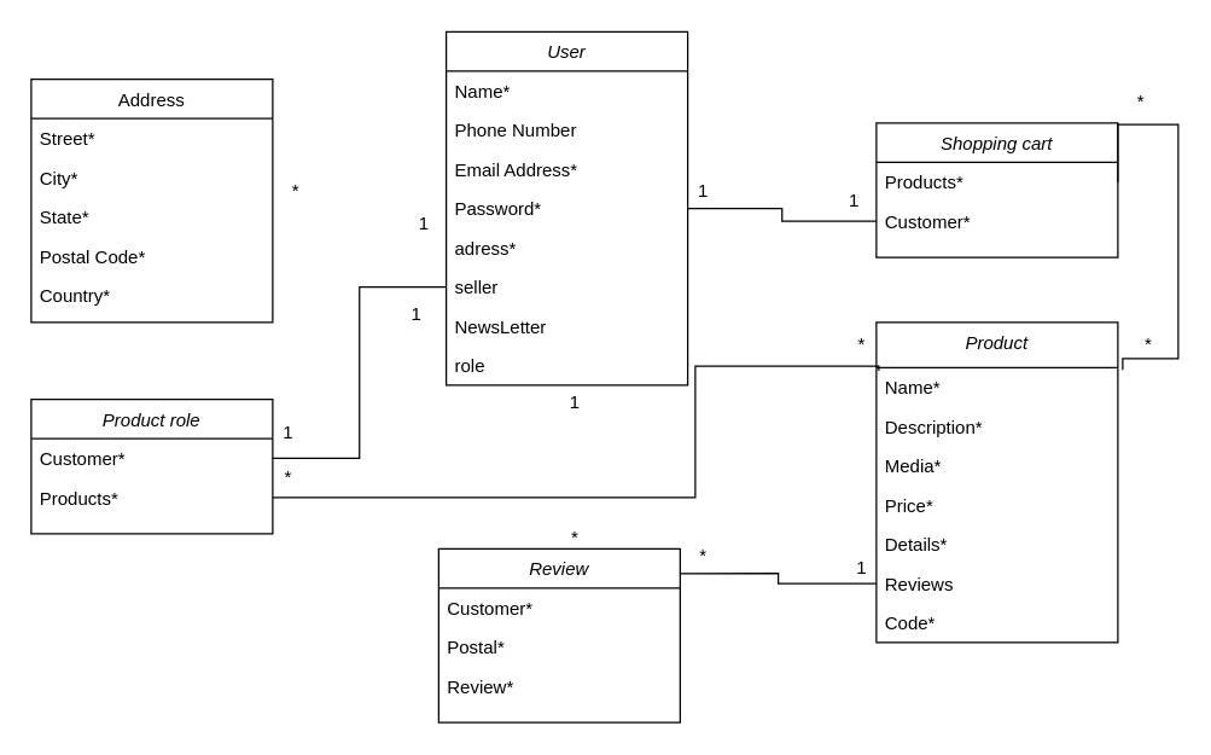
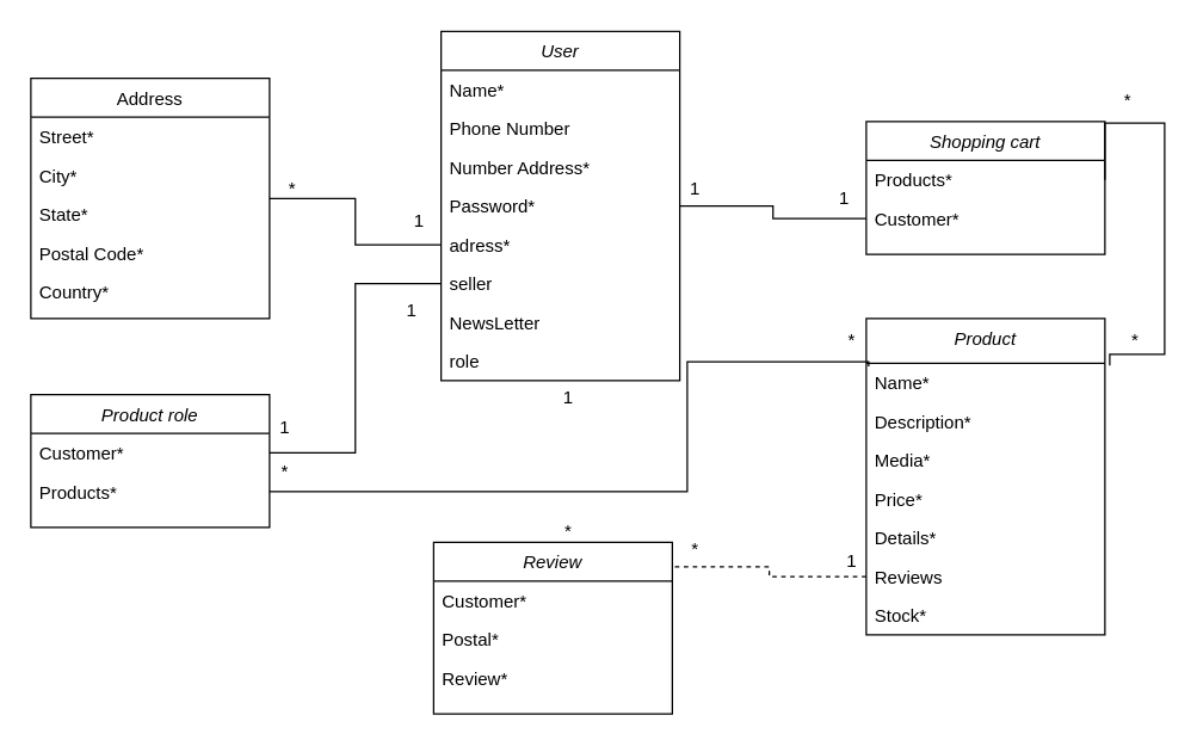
  <mxCell id="0" />
  <mxCell id="1" parent="0" />
  <mxCell id="2" style="edgeStyle=orthogonalEdgeStyle;rounded=0;orthogonalLoop=1;jettySize=auto;html=1;entryX=0;entryY=0.5;entryDx=0;entryDy=0;endArrow=none;endFill=0;" parent="1" source="3" target="14" edge="1"><mxGeometry relative="1" as="geometry" /></mxCell>
  <mxCell id="3" value="User" style="swimlane;fontStyle=2;align=center;verticalAlign=top;childLayout=stackLayout;horizontal=1;startSize=26;horizontalStack=0;resizeParent=1;resizeLast=0;collapsible=1;marginBottom=0;rounded=0;shadow=0;strokeWidth=1;" parent="1" vertex="1"><mxGeometry x="295" y="20.5" width="160" height="234" as="geometry"><mxRectangle x="230" y="140" width="160" height="26" as="alternateBounds" /></mxGeometry></mxCell>
  <mxCell id="4" value="Name*" style="text;align=left;verticalAlign=top;spacingLeft=4;spacingRight=4;overflow=hidden;rotatable=0;points=[[0,0.5],[1,0.5]];portConstraint=eastwest;" parent="3" vertex="1"><mxGeometry y="26" width="160" height="26" as="geometry" /></mxCell>
  <mxCell id="5" value="Phone Number" style="text;align=left;verticalAlign=top;spacingLeft=4;spacingRight=4;overflow=hidden;rotatable=0;points=[[0,0.5],[1,0.5]];portConstraint=eastwest;rounded=0;shadow=0;html=0;" parent="3" vertex="1"><mxGeometry y="52" width="160" height="26" as="geometry" /></mxCell>
- <mxCell id="6" value="Email Address*" style="text;align=left;verticalAlign=top;spacingLeft=4;spacingRight=4;overflow=hidden;rotatable=0;points=[[0,0.5],[1,0.5]];portConstraint=eastwest;rounded=0;shadow=0;html=0;" parent="3" vertex="1"><mxGeometry y="78" width="160" height="26" as="geometry" /></mxCell>
+ <mxCell id="6" value="Number Address*" style="text;align=left;verticalAlign=top;spacingLeft=4;spacingRight=4;overflow=hidden;rotatable=0;points=[[0,0.5],[1,0.5]];portConstraint=eastwest;rounded=0;shadow=0;html=0;" parent="3" vertex="1"><mxGeometry y="78" width="160" height="26" as="geometry" /></mxCell>
  <mxCell id="7" value="Password*" style="text;align=left;verticalAlign=top;spacingLeft=4;spacingRight=4;overflow=hidden;rotatable=0;points=[[0,0.5],[1,0.5]];portConstraint=eastwest;rounded=0;shadow=0;html=0;" parent="3" vertex="1"><mxGeometry y="104" width="160" height="26" as="geometry" /></mxCell>
  <mxCell id="8" value="adress*" style="text;align=left;verticalAlign=top;spacingLeft=4;spacingRight=4;overflow=hidden;rotatable=0;points=[[0,0.5],[1,0.5]];portConstraint=eastwest;rounded=0;shadow=0;html=0;" parent="3" vertex="1"><mxGeometry y="130" width="160" height="26" as="geometry" /></mxCell>
  <mxCell id="9" value="seller" style="text;align=left;verticalAlign=top;spacingLeft=4;spacingRight=4;overflow=hidden;rotatable=0;points=[[0,0.5],[1,0.5]];portConstraint=eastwest;rounded=0;shadow=0;html=0;" parent="3" vertex="1"><mxGeometry y="156" width="160" height="26" as="geometry" /></mxCell>
  <mxCell id="10" value="NewsLetter" style="text;align=left;verticalAlign=top;spacingLeft=4;spacingRight=4;overflow=hidden;rotatable=0;points=[[0,0.5],[1,0.5]];portConstraint=eastwest;rounded=0;shadow=0;html=0;" parent="3" vertex="1"><mxGeometry y="182" width="160" height="26" as="geometry" /></mxCell>
  <mxCell id="11" value="role" style="text;align=left;verticalAlign=top;spacingLeft=4;spacingRight=4;overflow=hidden;rotatable=0;points=[[0,0.5],[1,0.5]];portConstraint=eastwest;rounded=0;shadow=0;html=0;" vertex="1" parent="3"><mxGeometry y="208" width="160" height="26" as="geometry" /></mxCell>
  <mxCell id="12" value="Shopping cart" style="swimlane;fontStyle=2;align=center;verticalAlign=top;childLayout=stackLayout;horizontal=1;startSize=26;horizontalStack=0;resizeParent=1;resizeLast=0;collapsible=1;marginBottom=0;rounded=0;shadow=0;strokeWidth=1;" parent="1" vertex="1"><mxGeometry x="580" y="81" width="160" height="89" as="geometry"><mxRectangle x="230" y="140" width="160" height="26" as="alternateBounds" /></mxGeometry></mxCell>
  <mxCell id="13" value="Products*" style="text;align=left;verticalAlign=top;spacingLeft=4;spacingRight=4;overflow=hidden;rotatable=0;points=[[0,0.5],[1,0.5]];portConstraint=eastwest;" parent="12" vertex="1"><mxGeometry y="26" width="160" height="26" as="geometry" /></mxCell>
  <mxCell id="14" value="Customer*" style="text;align=left;verticalAlign=top;spacingLeft=4;spacingRight=4;overflow=hidden;rotatable=0;points=[[0,0.5],[1,0.5]];portConstraint=eastwest;rounded=0;shadow=0;html=0;" parent="12" vertex="1"><mxGeometry y="52" width="160" height="26" as="geometry" /></mxCell>
  <mxCell id="15" value="Product" style="swimlane;fontStyle=2;align=center;verticalAlign=top;childLayout=stackLayout;horizontal=1;startSize=30;horizontalStack=0;resizeParent=1;resizeLast=0;collapsible=1;marginBottom=0;rounded=0;shadow=0;strokeWidth=1;" parent="1" vertex="1"><mxGeometry x="580" y="213" width="160" height="212" as="geometry"><mxRectangle x="230" y="140" width="160" height="26" as="alternateBounds" /></mxGeometry></mxCell>
  <mxCell id="16" value="Name*" style="text;align=left;verticalAlign=top;spacingLeft=4;spacingRight=4;overflow=hidden;rotatable=0;points=[[0,0.5],[1,0.5]];portConstraint=eastwest;" parent="15" vertex="1"><mxGeometry y="30" width="160" height="26" as="geometry" /></mxCell>
  <mxCell id="17" value="Description*" style="text;align=left;verticalAlign=top;spacingLeft=4;spacingRight=4;overflow=hidden;rotatable=0;points=[[0,0.5],[1,0.5]];portConstraint=eastwest;rounded=0;shadow=0;html=0;" parent="15" vertex="1"><mxGeometry y="56" width="160" height="26" as="geometry" /></mxCell>
  <mxCell id="18" value="Media*" style="text;align=left;verticalAlign=top;spacingLeft=4;spacingRight=4;overflow=hidden;rotatable=0;points=[[0,0.5],[1,0.5]];portConstraint=eastwest;rounded=0;shadow=0;html=0;" parent="15" vertex="1"><mxGeometry y="82" width="160" height="26" as="geometry" /></mxCell>
  <mxCell id="19" value="Price*" style="text;align=left;verticalAlign=top;spacingLeft=4;spacingRight=4;overflow=hidden;rotatable=0;points=[[0,0.5],[1,0.5]];portConstraint=eastwest;rounded=0;shadow=0;html=0;" parent="15" vertex="1"><mxGeometry y="108" width="160" height="26" as="geometry" /></mxCell>
  <mxCell id="20" value="Details*" style="text;align=left;verticalAlign=top;spacingLeft=4;spacingRight=4;overflow=hidden;rotatable=0;points=[[0,0.5],[1,0.5]];portConstraint=eastwest;rounded=0;shadow=0;html=0;" parent="15" vertex="1"><mxGeometry y="134" width="160" height="26" as="geometry" /></mxCell>
  <mxCell id="21" value="Reviews" style="text;align=left;verticalAlign=top;spacingLeft=4;spacingRight=4;overflow=hidden;rotatable=0;points=[[0,0.5],[1,0.5]];portConstraint=eastwest;rounded=0;shadow=0;html=0;" parent="15" vertex="1"><mxGeometry y="160" width="160" height="26" as="geometry" /></mxCell>
- <mxCell id="22" value="Code*" style="text;align=left;verticalAlign=top;spacingLeft=4;spacingRight=4;overflow=hidden;rotatable=0;points=[[0,0.5],[1,0.5]];portConstraint=eastwest;rounded=0;shadow=0;html=0;" parent="15" vertex="1"><mxGeometry y="186" width="160" height="26" as="geometry" /></mxCell>
+ <mxCell id="22" value="Stock*" style="text;align=left;verticalAlign=top;spacingLeft=4;spacingRight=4;overflow=hidden;rotatable=0;points=[[0,0.5],[1,0.5]];portConstraint=eastwest;rounded=0;shadow=0;html=0;" parent="15" vertex="1"><mxGeometry y="186" width="160" height="26" as="geometry" /></mxCell>
  <mxCell id="23" value="Review" style="swimlane;fontStyle=2;align=center;verticalAlign=top;childLayout=stackLayout;horizontal=1;startSize=26;horizontalStack=0;resizeParent=1;resizeLast=0;collapsible=1;marginBottom=0;rounded=0;shadow=0;strokeWidth=1;" parent="1" vertex="1"><mxGeometry x="290" y="363" width="160" height="115" as="geometry"><mxRectangle x="230" y="140" width="160" height="26" as="alternateBounds" /></mxGeometry></mxCell>
  <mxCell id="24" value="Customer*" style="text;align=left;verticalAlign=top;spacingLeft=4;spacingRight=4;overflow=hidden;rotatable=0;points=[[0,0.5],[1,0.5]];portConstraint=eastwest;" parent="23" vertex="1"><mxGeometry y="26" width="160" height="26" as="geometry" /></mxCell>
  <mxCell id="25" value="Postal*" style="text;align=left;verticalAlign=top;spacingLeft=4;spacingRight=4;overflow=hidden;rotatable=0;points=[[0,0.5],[1,0.5]];portConstraint=eastwest;rounded=0;shadow=0;html=0;" parent="23" vertex="1"><mxGeometry y="52" width="160" height="26" as="geometry" /></mxCell>
  <mxCell id="26" value="Review*" style="text;align=left;verticalAlign=top;spacingLeft=4;spacingRight=4;overflow=hidden;rotatable=0;points=[[0,0.5],[1,0.5]];portConstraint=eastwest;rounded=0;shadow=0;html=0;" parent="23" vertex="1"><mxGeometry y="78" width="160" height="22" as="geometry" /></mxCell>
  <mxCell id="27" value="Address" style="swimlane;fontStyle=0;align=center;verticalAlign=top;childLayout=stackLayout;horizontal=1;startSize=26;horizontalStack=0;resizeParent=1;resizeLast=0;collapsible=1;marginBottom=0;rounded=0;shadow=0;strokeWidth=1;" parent="1" vertex="1"><mxGeometry x="20" y="52" width="160" height="161" as="geometry"><mxRectangle x="550" y="140" width="160" height="26" as="alternateBounds" /></mxGeometry></mxCell>
  <mxCell id="28" value="Street*" style="text;align=left;verticalAlign=top;spacingLeft=4;spacingRight=4;overflow=hidden;rotatable=0;points=[[0,0.5],[1,0.5]];portConstraint=eastwest;" parent="27" vertex="1"><mxGeometry y="26" width="160" height="26" as="geometry" /></mxCell>
  <mxCell id="29" value="City*" style="text;align=left;verticalAlign=top;spacingLeft=4;spacingRight=4;overflow=hidden;rotatable=0;points=[[0,0.5],[1,0.5]];portConstraint=eastwest;rounded=0;shadow=0;html=0;" parent="27" vertex="1"><mxGeometry y="52" width="160" height="26" as="geometry" /></mxCell>
  <mxCell id="30" value="State*" style="text;align=left;verticalAlign=top;spacingLeft=4;spacingRight=4;overflow=hidden;rotatable=0;points=[[0,0.5],[1,0.5]];portConstraint=eastwest;rounded=0;shadow=0;html=0;" parent="27" vertex="1"><mxGeometry y="78" width="160" height="26" as="geometry" /></mxCell>
  <mxCell id="31" value="Postal Code*" style="text;align=left;verticalAlign=top;spacingLeft=4;spacingRight=4;overflow=hidden;rotatable=0;points=[[0,0.5],[1,0.5]];portConstraint=eastwest;rounded=0;shadow=0;html=0;" parent="27" vertex="1"><mxGeometry y="104" width="160" height="26" as="geometry" /></mxCell>
  <mxCell id="32" value="Country*" style="text;align=left;verticalAlign=top;spacingLeft=4;spacingRight=4;overflow=hidden;rotatable=0;points=[[0,0.5],[1,0.5]];portConstraint=eastwest;rounded=0;shadow=0;html=0;" parent="27" vertex="1"><mxGeometry y="130" width="160" height="26" as="geometry" /></mxCell>
+ <mxCell id="33" style="edgeStyle=orthogonalEdgeStyle;rounded=0;orthogonalLoop=1;jettySize=auto;html=1;exitX=0;exitY=0.5;exitDx=0;exitDy=0;endArrow=none;endFill=0;" parent="1" source="8" target="27" edge="1"><mxGeometry relative="1" as="geometry" /></mxCell>
  <mxCell id="34" value="*" style="text;html=1;align=center;verticalAlign=middle;resizable=0;points=[];autosize=1;strokeColor=none;fillColor=none;" parent="1" vertex="1"><mxGeometry x="180" y="111" width="30" height="30" as="geometry" /></mxCell>
  <mxCell id="35" value="1" style="text;html=1;align=center;verticalAlign=middle;resizable=0;points=[];autosize=1;strokeColor=none;fillColor=none;" parent="1" vertex="1"><mxGeometry x="450" y="111" width="30" height="30" as="geometry" /></mxCell>
  <mxCell id="36" value="1" style="text;html=1;align=center;verticalAlign=middle;resizable=0;points=[];autosize=1;strokeColor=none;fillColor=none;" parent="1" vertex="1"><mxGeometry x="550" y="117.5" width="30" height="30" as="geometry" /></mxCell>
  <mxCell id="37" style="edgeStyle=orthogonalEdgeStyle;rounded=0;orthogonalLoop=1;jettySize=auto;html=1;exitX=1;exitY=0.5;exitDx=0;exitDy=0;entryX=1.02;entryY=0.149;entryDx=0;entryDy=0;entryPerimeter=0;endArrow=none;endFill=0;" parent="1" source="13" target="15" edge="1"><mxGeometry relative="1" as="geometry"><Array as="points"><mxPoint x="780" y="82" /><mxPoint x="780" y="237" /></Array></mxGeometry></mxCell>
  <mxCell id="38" value="*" style="text;html=1;align=center;verticalAlign=middle;resizable=0;points=[];autosize=1;strokeColor=none;fillColor=none;" parent="1" vertex="1"><mxGeometry x="740" y="52" width="30" height="30" as="geometry" /></mxCell>
  <mxCell id="39" value="*" style="text;html=1;align=center;verticalAlign=middle;resizable=0;points=[];autosize=1;strokeColor=none;fillColor=none;" parent="1" vertex="1"><mxGeometry x="745" y="213" width="30" height="30" as="geometry" /></mxCell>
- <mxCell id="40" style="edgeStyle=orthogonalEdgeStyle;rounded=0;orthogonalLoop=1;jettySize=auto;html=1;exitX=0;exitY=0.5;exitDx=0;exitDy=0;entryX=0.997;entryY=0.142;entryDx=0;entryDy=0;entryPerimeter=0;endArrow=none;endFill=0;" parent="1" source="21" target="23" edge="1"><mxGeometry relative="1" as="geometry" /></mxCell>
+ <mxCell id="40" style="edgeStyle=orthogonalEdgeStyle;rounded=0;orthogonalLoop=1;jettySize=auto;html=1;exitX=0;exitY=0.5;exitDx=0;exitDy=0;entryX=0.997;entryY=0.142;entryDx=0;entryDy=0;entryPerimeter=0;endArrow=none;endFill=0;dashed=1;" parent="1" source="21" target="23" edge="1"><mxGeometry relative="1" as="geometry" /></mxCell>
  <mxCell id="41" value="*" style="text;html=1;align=center;verticalAlign=middle;resizable=0;points=[];autosize=1;strokeColor=none;fillColor=none;" parent="1" vertex="1"><mxGeometry x="450" y="353" width="30" height="30" as="geometry" /></mxCell>
  <mxCell id="42" value="1" style="text;html=1;align=center;verticalAlign=middle;resizable=0;points=[];autosize=1;strokeColor=none;fillColor=none;" parent="1" vertex="1"><mxGeometry x="555" y="361" width="30" height="30" as="geometry" /></mxCell>
  <mxCell id="43" value="Product role" style="swimlane;fontStyle=2;align=center;verticalAlign=top;childLayout=stackLayout;horizontal=1;startSize=26;horizontalStack=0;resizeParent=1;resizeLast=0;collapsible=1;marginBottom=0;rounded=0;shadow=0;strokeWidth=1;" parent="1" vertex="1"><mxGeometry x="20" y="264" width="160" height="89" as="geometry"><mxRectangle x="230" y="140" width="160" height="26" as="alternateBounds" /></mxGeometry></mxCell>
  <mxCell id="44" value="Customer*" style="text;align=left;verticalAlign=top;spacingLeft=4;spacingRight=4;overflow=hidden;rotatable=0;points=[[0,0.5],[1,0.5]];portConstraint=eastwest;rounded=0;shadow=0;html=0;" parent="43" vertex="1"><mxGeometry y="26" width="160" height="26" as="geometry" /></mxCell>
  <mxCell id="45" value="Products*" style="text;align=left;verticalAlign=top;spacingLeft=4;spacingRight=4;overflow=hidden;rotatable=0;points=[[0,0.5],[1,0.5]];portConstraint=eastwest;" parent="43" vertex="1"><mxGeometry y="52" width="160" height="26" as="geometry" /></mxCell>
  <mxCell id="46" style="edgeStyle=orthogonalEdgeStyle;rounded=0;orthogonalLoop=1;jettySize=auto;html=1;exitX=1;exitY=0.5;exitDx=0;exitDy=0;entryX=0;entryY=0.5;entryDx=0;entryDy=0;endArrow=none;endFill=0;" parent="1" source="44" target="9" edge="1"><mxGeometry relative="1" as="geometry" /></mxCell>
  <mxCell id="47" style="edgeStyle=orthogonalEdgeStyle;rounded=0;orthogonalLoop=1;jettySize=auto;html=1;exitX=1;exitY=0.5;exitDx=0;exitDy=0;entryX=0.01;entryY=0.151;entryDx=0;entryDy=0;entryPerimeter=0;endArrow=none;endFill=0;" parent="1" source="45" target="15" edge="1"><mxGeometry relative="1" as="geometry"><Array as="points"><mxPoint x="460" y="329" /><mxPoint x="460" y="242" /></Array></mxGeometry></mxCell>
  <mxCell id="48" value="1" style="text;html=1;align=center;verticalAlign=middle;resizable=0;points=[];autosize=1;strokeColor=none;fillColor=none;" parent="1" vertex="1"><mxGeometry x="175" y="271" width="30" height="30" as="geometry" /></mxCell>
  <mxCell id="49" value="1" style="text;html=1;align=center;verticalAlign=middle;resizable=0;points=[];autosize=1;strokeColor=none;fillColor=none;" parent="1" vertex="1"><mxGeometry x="265" y="133" width="30" height="30" as="geometry" /></mxCell>
  <mxCell id="50" value="*" style="text;html=1;align=center;verticalAlign=middle;resizable=0;points=[];autosize=1;strokeColor=none;fillColor=none;" parent="1" vertex="1"><mxGeometry x="175" y="301" width="30" height="30" as="geometry" /></mxCell>
  <mxCell id="51" value="*" style="text;html=1;align=center;verticalAlign=middle;resizable=0;points=[];autosize=1;strokeColor=none;fillColor=none;" parent="1" vertex="1"><mxGeometry x="555" y="213" width="30" height="30" as="geometry" /></mxCell>
  <mxCell id="52" value="1" style="text;html=1;align=center;verticalAlign=middle;resizable=0;points=[];autosize=1;strokeColor=none;fillColor=none;" parent="1" vertex="1"><mxGeometry x="365" y="251" width="30" height="30" as="geometry" /></mxCell>
  <mxCell id="53" value="*" style="text;html=1;align=center;verticalAlign=middle;resizable=0;points=[];autosize=1;strokeColor=none;fillColor=none;" parent="1" vertex="1"><mxGeometry x="365" y="341" width="30" height="30" as="geometry" /></mxCell>
  <mxCell id="54" value="1" style="text;html=1;align=center;verticalAlign=middle;resizable=0;points=[];autosize=1;strokeColor=none;fillColor=none;" vertex="1" parent="1"><mxGeometry x="260" y="193" width="30" height="30" as="geometry" /></mxCell>
